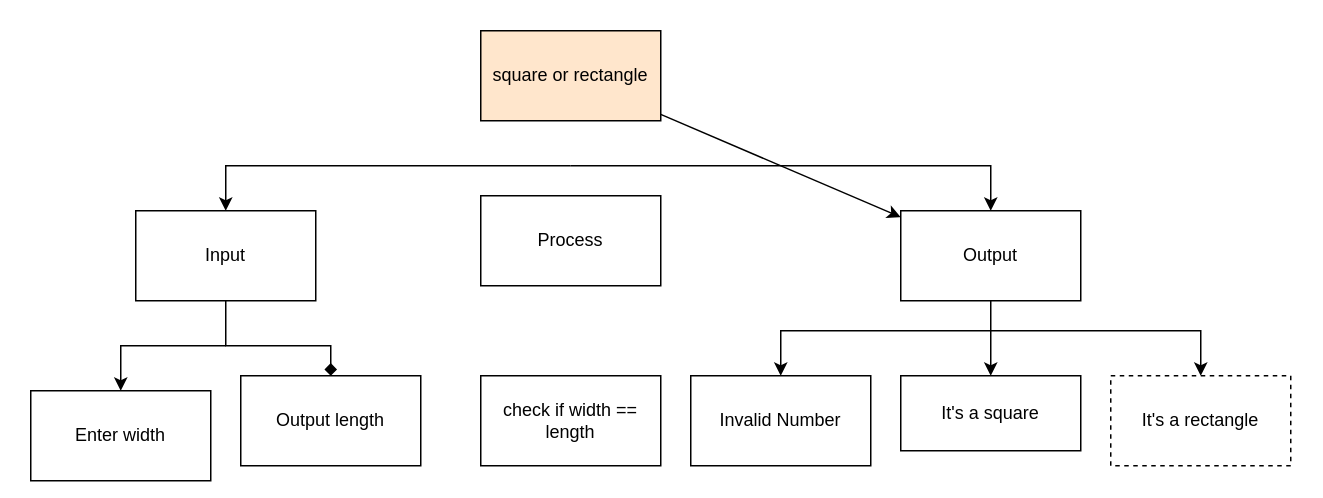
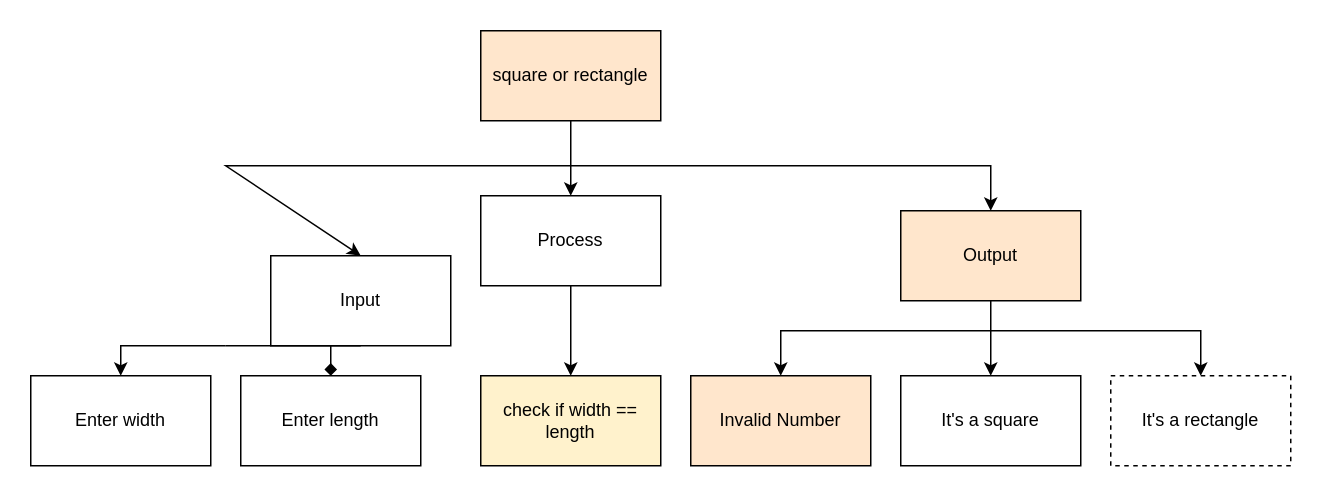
  <mxCell id="0" />
  <mxCell id="1" parent="0" />
- <mxCell id="2" style="edgeStyle=none;html=1;rounded=0;" parent="1" source="5" target="14" edge="1"><mxGeometry relative="1" as="geometry" /></mxCell>
+ <mxCell id="2" style="edgeStyle=none;html=1;entryX=0.5;entryY=0;entryDx=0;entryDy=0;rounded=0;" parent="1" source="5" target="10" edge="1"><mxGeometry relative="1" as="geometry" /></mxCell>
  <mxCell id="3" style="edgeStyle=none;rounded=0;html=1;entryX=0.5;entryY=0;entryDx=0;entryDy=0;" parent="1" target="8" edge="1"><mxGeometry relative="1" as="geometry"><mxPoint x="380" y="110" as="sourcePoint" /><Array as="points"><mxPoint x="150" y="110" /></Array></mxGeometry></mxCell>
  <mxCell id="4" style="edgeStyle=none;rounded=0;html=1;entryX=0.5;entryY=0;entryDx=0;entryDy=0;" parent="1" target="14" edge="1"><mxGeometry relative="1" as="geometry"><mxPoint x="380" y="110" as="sourcePoint" /><Array as="points"><mxPoint x="660" y="110" /></Array></mxGeometry></mxCell>
  <mxCell id="5" value="square or rectangle" style="rounded=0;whiteSpace=wrap;html=1;fillColor=#ffe6cc;" parent="1" vertex="1"><mxGeometry x="320" y="20" width="120" height="60" as="geometry" /></mxCell>
  <mxCell id="6" style="edgeStyle=none;html=1;entryX=0.5;entryY=0;entryDx=0;entryDy=0;exitX=0.5;exitY=1;exitDx=0;exitDy=0;rounded=0;endArrow=diamond;" parent="1" source="8" target="15" edge="1"><mxGeometry relative="1" as="geometry"><Array as="points"><mxPoint x="150" y="230" /><mxPoint x="220" y="230" /></Array></mxGeometry></mxCell>
  <mxCell id="7" style="edgeStyle=none;html=1;entryX=0.5;entryY=0;entryDx=0;entryDy=0;rounded=0;" parent="1" target="17" edge="1"><mxGeometry relative="1" as="geometry"><mxPoint x="150" y="230" as="sourcePoint" /><Array as="points"><mxPoint x="80" y="230" /></Array></mxGeometry></mxCell>
- <mxCell id="8" value="Input" style="rounded=0;whiteSpace=wrap;html=1;" parent="1" vertex="1"><mxGeometry x="90" y="140" width="120" height="60" as="geometry" /></mxCell>
+ <mxCell id="8" value="Input" style="rounded=0;whiteSpace=wrap;html=1;" parent="1" vertex="1"><mxGeometry x="180" y="170" width="120" height="60" as="geometry" /></mxCell>
+ <mxCell id="9" style="edgeStyle=none;rounded=0;html=1;entryX=0.5;entryY=0;entryDx=0;entryDy=0;" edge="1" parent="1" source="10" target="20"><mxGeometry relative="1" as="geometry" /></mxCell>
  <mxCell id="10" value="Process" style="rounded=0;whiteSpace=wrap;html=1;" parent="1" vertex="1"><mxGeometry x="320" y="130" width="120" height="60" as="geometry" /></mxCell>
  <mxCell id="11" value="" style="edgeStyle=none;rounded=0;html=1;" edge="1" parent="1" source="14" target="16"><mxGeometry relative="1" as="geometry" /></mxCell>
  <mxCell id="12" style="edgeStyle=none;rounded=0;html=1;entryX=0.5;entryY=0;entryDx=0;entryDy=0;" edge="1" parent="1" target="18"><mxGeometry relative="1" as="geometry"><mxPoint x="660" y="220" as="sourcePoint" /><Array as="points"><mxPoint x="520" y="220" /></Array></mxGeometry></mxCell>
  <mxCell id="13" style="edgeStyle=none;rounded=0;html=1;entryX=0.5;entryY=0;entryDx=0;entryDy=0;" edge="1" parent="1" target="19"><mxGeometry relative="1" as="geometry"><mxPoint x="660" y="220" as="sourcePoint" /><Array as="points"><mxPoint x="800" y="220" /></Array></mxGeometry></mxCell>
- <mxCell id="14" value="Output" style="rounded=0;whiteSpace=wrap;html=1;" parent="1" vertex="1"><mxGeometry x="600" y="140" width="120" height="60" as="geometry" /></mxCell>
- <mxCell id="15" value="Output length" style="rounded=0;whiteSpace=wrap;html=1;" parent="1" vertex="1"><mxGeometry x="160" y="250" width="120" height="60" as="geometry" /></mxCell>
- <mxCell id="16" value="It's a square" style="rounded=0;whiteSpace=wrap;html=1;" parent="1" vertex="1"><mxGeometry x="600" y="250" width="120" height="50" as="geometry" /></mxCell>
- <mxCell id="17" value="Enter width" style="rounded=0;whiteSpace=wrap;html=1;" parent="1" vertex="1"><mxGeometry x="20" y="260" width="120" height="60" as="geometry" /></mxCell>
- <mxCell id="18" value="Invalid Number" style="rounded=0;whiteSpace=wrap;html=1;" parent="1" vertex="1"><mxGeometry x="460" y="250" width="120" height="60" as="geometry" /></mxCell>
+ <mxCell id="14" value="Output" style="rounded=0;whiteSpace=wrap;html=1;fillColor=#ffe6cc;" parent="1" vertex="1"><mxGeometry x="600" y="140" width="120" height="60" as="geometry" /></mxCell>
+ <mxCell id="15" value="Enter length" style="rounded=0;whiteSpace=wrap;html=1;" parent="1" vertex="1"><mxGeometry x="160" y="250" width="120" height="60" as="geometry" /></mxCell>
+ <mxCell id="16" value="It's a square" style="rounded=0;whiteSpace=wrap;html=1;" parent="1" vertex="1"><mxGeometry x="600" y="250" width="120" height="60" as="geometry" /></mxCell>
+ <mxCell id="17" value="Enter width" style="rounded=0;whiteSpace=wrap;html=1;" parent="1" vertex="1"><mxGeometry x="20" y="250" width="120" height="60" as="geometry" /></mxCell>
+ <mxCell id="18" value="Invalid Number" style="rounded=0;whiteSpace=wrap;html=1;fillColor=#ffe6cc;" parent="1" vertex="1"><mxGeometry x="460" y="250" width="120" height="60" as="geometry" /></mxCell>
  <mxCell id="19" value="It's a rectangle" style="rounded=0;whiteSpace=wrap;html=1;dashed=1;" vertex="1" parent="1"><mxGeometry x="740" y="250" width="120" height="60" as="geometry" /></mxCell>
- <mxCell id="20" value="check if width == length" style="rounded=0;whiteSpace=wrap;html=1;" vertex="1" parent="1"><mxGeometry x="320" y="250" width="120" height="60" as="geometry" /></mxCell>
+ <mxCell id="20" value="check if width == length" style="rounded=0;whiteSpace=wrap;html=1;fillColor=#fff2cc;" vertex="1" parent="1"><mxGeometry x="320" y="250" width="120" height="60" as="geometry" /></mxCell>
